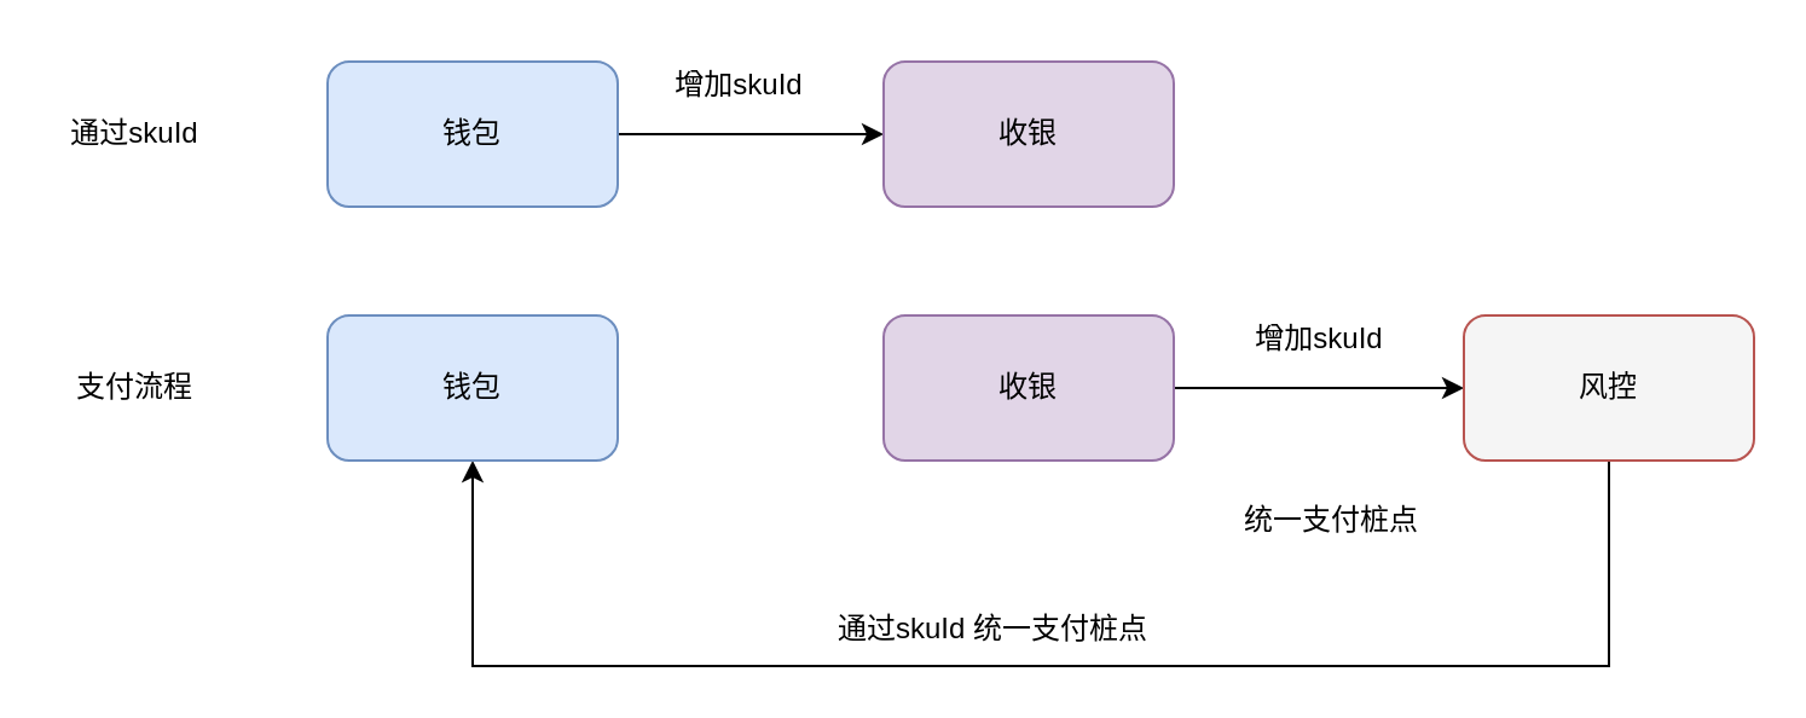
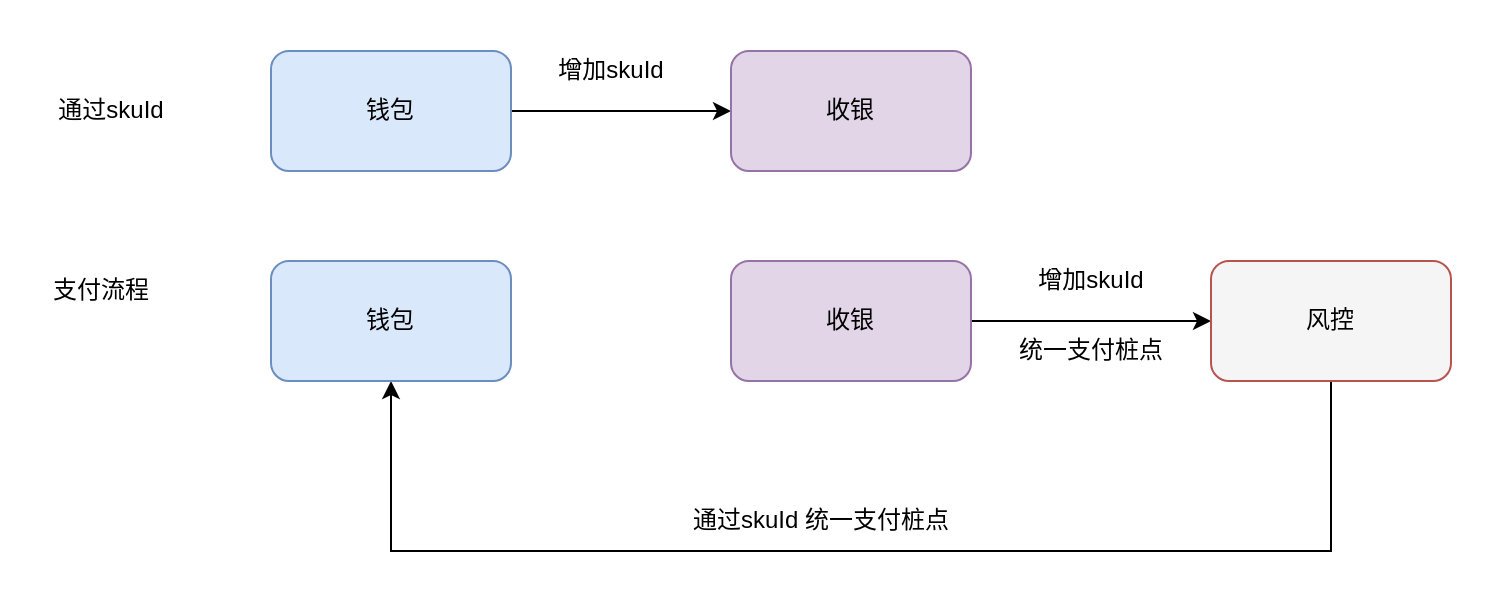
  <mxCell id="0" />
  <mxCell id="1" parent="0" />
  <mxCell id="2" value="" style="edgeStyle=orthogonalEdgeStyle;rounded=0;orthogonalLoop=1;jettySize=auto;html=1;" edge="1" parent="1" source="3" target="4"><mxGeometry relative="1" as="geometry" /></mxCell>
  <mxCell id="3" value="钱包" style="rounded=1;whiteSpace=wrap;html=1;fillColor=#dae8fc;strokeColor=#6c8ebf;" vertex="1" parent="1"><mxGeometry x="135" y="25" width="120" height="60" as="geometry" /></mxCell>
  <mxCell id="4" value="收银" style="whiteSpace=wrap;html=1;rounded=1;fillColor=#e1d5e7;strokeColor=#9673a6;" vertex="1" parent="1"><mxGeometry x="365" y="25" width="120" height="60" as="geometry" /></mxCell>
  <mxCell id="5" value="通过skuId" style="text;html=1;align=center;verticalAlign=middle;resizable=0;points=[];autosize=1;strokeColor=none;fillColor=none;" vertex="1" parent="1"><mxGeometry x="20" y="40" width="70" height="30" as="geometry" /></mxCell>
  <mxCell id="6" value="增加skuId" style="text;html=1;align=center;verticalAlign=middle;resizable=0;points=[];autosize=1;strokeColor=none;fillColor=none;" vertex="1" parent="1"><mxGeometry x="265" y="20" width="80" height="30" as="geometry" /></mxCell>
- <mxCell id="7" value="支付流程" style="text;html=1;align=center;verticalAlign=middle;resizable=0;points=[];autosize=1;strokeColor=none;fillColor=none;" vertex="1" parent="1"><mxGeometry x="20" y="145" width="70" height="30" as="geometry" /></mxCell>
+ <mxCell id="7" value="支付流程" style="text;html=1;align=center;verticalAlign=middle;resizable=0;points=[];autosize=1;strokeColor=none;fillColor=none;" vertex="1" parent="1"><mxGeometry x="15" y="130" width="70" height="30" as="geometry" /></mxCell>
  <mxCell id="8" style="edgeStyle=orthogonalEdgeStyle;rounded=0;orthogonalLoop=1;jettySize=auto;html=1;entryX=0;entryY=0.5;entryDx=0;entryDy=0;" edge="1" parent="1" source="9" target="11"><mxGeometry relative="1" as="geometry" /></mxCell>
  <mxCell id="9" value="收银" style="whiteSpace=wrap;html=1;rounded=1;fillColor=#e1d5e7;strokeColor=#9673a6;" vertex="1" parent="1"><mxGeometry x="365" y="130" width="120" height="60" as="geometry" /></mxCell>
  <mxCell id="10" style="edgeStyle=orthogonalEdgeStyle;rounded=0;orthogonalLoop=1;jettySize=auto;html=1;" edge="1" parent="1" source="11" target="14"><mxGeometry relative="1" as="geometry"><Array as="points"><mxPoint x="665" y="275" /><mxPoint x="195" y="275" /></Array></mxGeometry></mxCell>
  <mxCell id="11" value="风控" style="whiteSpace=wrap;html=1;rounded=1;fillColor=#f5f5f5;strokeColor=#b85450;" vertex="1" parent="1"><mxGeometry x="605" y="130" width="120" height="60" as="geometry" /></mxCell>
  <mxCell id="12" value="增加skuId" style="text;html=1;align=center;verticalAlign=middle;resizable=0;points=[];autosize=1;strokeColor=none;fillColor=none;" vertex="1" parent="1"><mxGeometry x="505" y="125" width="80" height="30" as="geometry" /></mxCell>
- <mxCell id="13" value="统一支付桩点" style="text;html=1;align=center;verticalAlign=middle;resizable=0;points=[];autosize=1;strokeColor=none;fillColor=none;" vertex="1" parent="1"><mxGeometry x="500" y="200" width="100" height="30" as="geometry" /></mxCell>
+ <mxCell id="13" value="统一支付桩点" style="text;html=1;align=center;verticalAlign=middle;resizable=0;points=[];autosize=1;strokeColor=none;fillColor=none;" vertex="1" parent="1"><mxGeometry x="495" y="160" width="100" height="30" as="geometry" /></mxCell>
  <mxCell id="14" value="钱包" style="rounded=1;whiteSpace=wrap;html=1;fillColor=#dae8fc;strokeColor=#6c8ebf;" vertex="1" parent="1"><mxGeometry x="135" y="130" width="120" height="60" as="geometry" /></mxCell>
  <mxCell id="15" value="通过skuId 统一支付桩点" style="text;html=1;align=center;verticalAlign=middle;resizable=0;points=[];autosize=1;strokeColor=none;fillColor=none;" vertex="1" parent="1"><mxGeometry x="335" y="245" width="150" height="30" as="geometry" /></mxCell>
